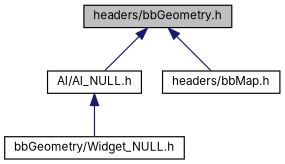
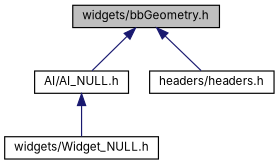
  digraph {
    fontname=Inter
    node [color=black fillcolor=white fontname=Inter fontsize=10 shape=record style=filled]
    edge [color=midnightblue dir=back fontname=Inter fontsize=10 labelfontname=Helvetica labelfontsize=10 style=solid]
-   n1 [fillcolor=grey75 fontcolor=black height=0.2 label="headers/bbGeometry.h" width=0.4]
+   n1 [fillcolor=grey75 fontcolor=black height=0.2 label="widgets/bbGeometry.h" width=0.4]
    n2 [height=0.2 label="AI/AI_NULL.h" width=0.4]
-   n3 [height=0.2 label="headers/bbMap.h" width=0.4]
-   n4 [height=0.2 label="bbGeometry/Widget_NULL.h" width=0.4]
+   n3 [height=0.2 label="headers/headers.h" width=0.4]
+   n4 [height=0.2 label="widgets/Widget_NULL.h" width=0.4]
    n1 -> n2
    n1 -> n3
    n2 -> n4
  }
